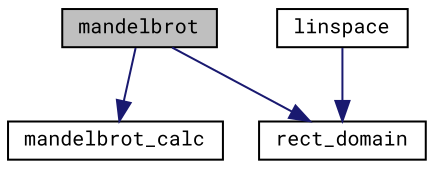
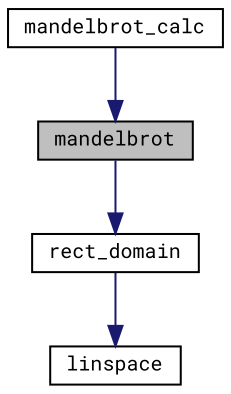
  digraph {
    fontname="Roboto Mono"
    rankdir=TB
    node [color=black fillcolor=white fontname="Roboto Mono" fontsize=10 shape=record style=filled]
    edge [color=midnightblue fontname="Roboto Mono" fontsize=10 labelfontname=Helvetica labelfontsize=10 style=solid]
    n1 [fillcolor=grey75 fontcolor=black height=0.2 label=mandelbrot width=0.4]
    n2 [height=0.2 label=mandelbrot_calc width=0.4]
    n3 [height=0.2 label=rect_domain width=0.4]
    n4 [height=0.2 label=linspace width=0.4]
-   n1 -> n2
+   n2 -> n1
    n1 -> n3
-   n4 -> n3
+   n3 -> n4
  }
